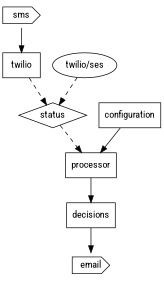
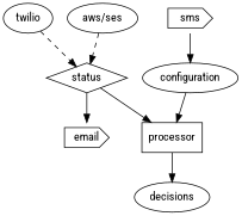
  digraph {
    fontname="Roboto Condensed"
    rankdir=TB
    node [fontname="Roboto Condensed" shape=box]
    edge [fontname="Roboto Condensed"]
    processor
-   decisions
+   decisions [shape=ellipse]
    email [shape=cds]
    status [shape=diamond]
-   configuration
+   configuration [shape=ellipse]
    sms [shape=cds]
-   twilio
-   n8 [label="twilio/ses" shape=""]
+   twilio [shape=""]
+   n8 [label="aws/ses" shape=""]
    processor -> decisions
-   decisions -> email
-   status -> processor [style=dashed]
+   status -> email
+   status -> processor [style=solid]
    configuration -> processor
-   sms -> twilio
+   sms -> configuration
    twilio -> status [style=dashed]
    n8 -> status [style=dashed]
  }
